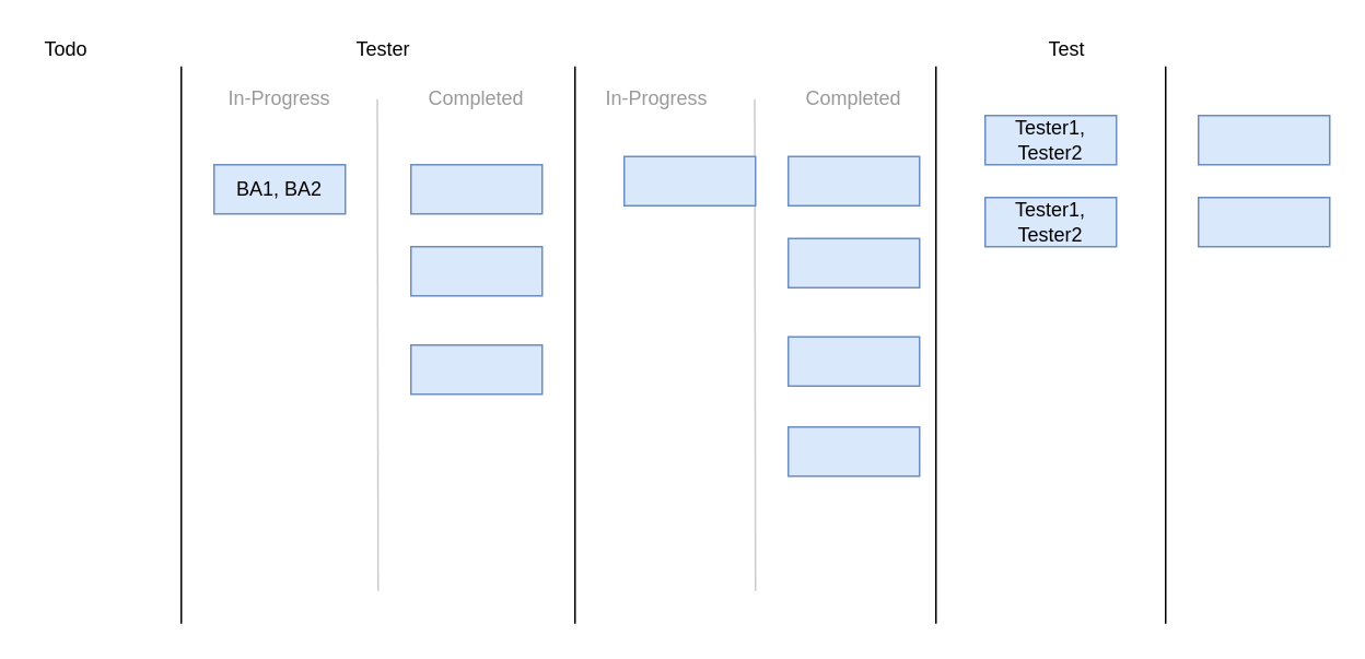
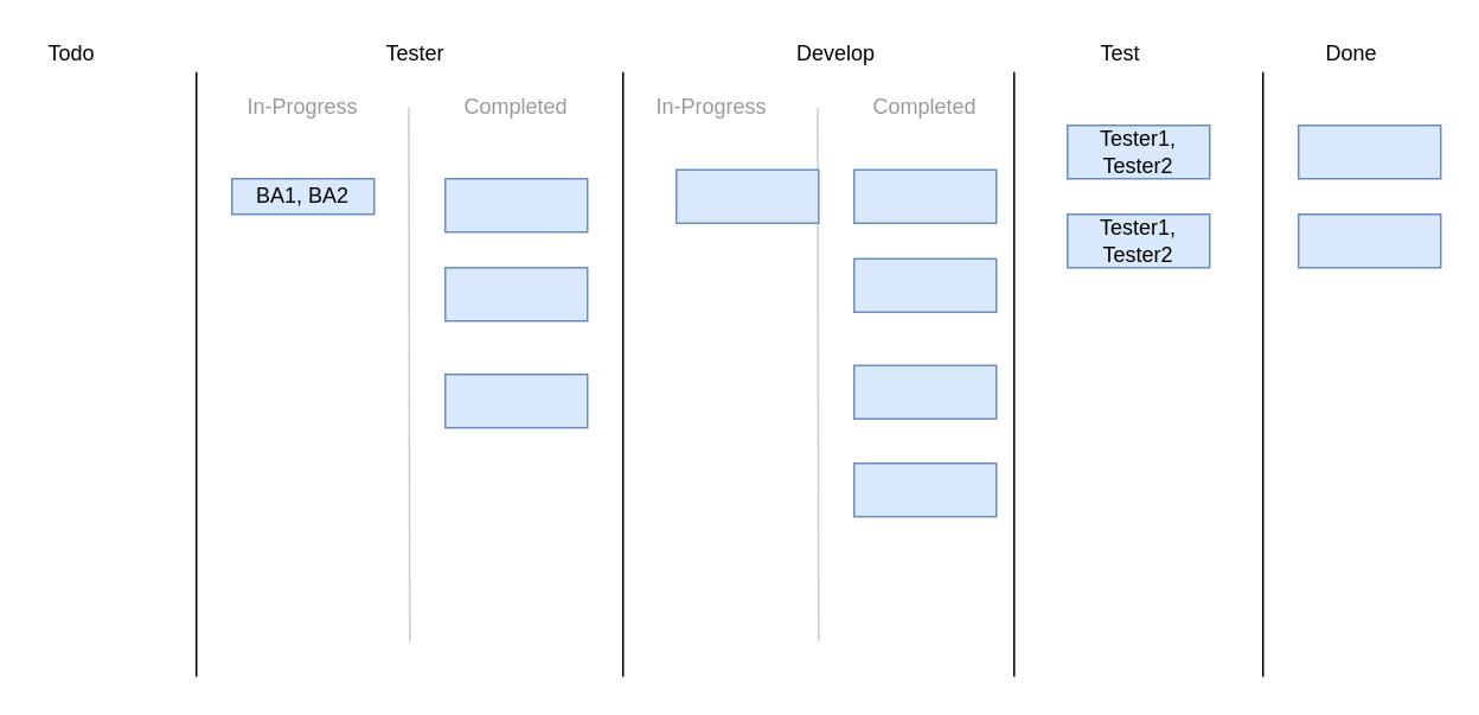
  <mxCell id="0" />
  <mxCell id="1" parent="0" />
  <mxCell id="2" value="" style="endArrow=none;html=1;" edge="1" parent="1"><mxGeometry width="50" height="50" relative="1" as="geometry"><mxPoint x="110" y="380" as="sourcePoint" /><mxPoint x="110" y="40" as="targetPoint" /></mxGeometry></mxCell>
  <mxCell id="3" value="" style="endArrow=none;html=1;" edge="1" parent="1"><mxGeometry width="50" height="50" relative="1" as="geometry"><mxPoint x="350" y="380" as="sourcePoint" /><mxPoint x="350" y="40" as="targetPoint" /></mxGeometry></mxCell>
  <mxCell id="4" value="" style="endArrow=none;html=1;" edge="1" parent="1"><mxGeometry width="50" height="50" relative="1" as="geometry"><mxPoint x="570" y="380" as="sourcePoint" /><mxPoint x="570" y="40" as="targetPoint" /></mxGeometry></mxCell>
  <mxCell id="5" value="" style="endArrow=none;html=1;" edge="1" parent="1"><mxGeometry width="50" height="50" relative="1" as="geometry"><mxPoint x="710" y="380" as="sourcePoint" /><mxPoint x="710" y="40" as="targetPoint" /></mxGeometry></mxCell>
  <mxCell id="6" value="Todo" style="text;html=1;strokeColor=none;fillColor=none;align=center;verticalAlign=middle;whiteSpace=wrap;rounded=0;" vertex="1" parent="1"><mxGeometry x="20" y="20" width="40" height="20" as="geometry" /></mxCell>
  <mxCell id="7" value="Tester&amp;nbsp;" style="text;html=1;strokeColor=none;fillColor=none;align=center;verticalAlign=middle;whiteSpace=wrap;rounded=0;" vertex="1" parent="1"><mxGeometry x="210" y="20" width="50" height="20" as="geometry" /></mxCell>
- <mxCell id="9" value="Test" style="text;html=1;strokeColor=none;fillColor=none;align=center;verticalAlign=middle;whiteSpace=wrap;rounded=0;" vertex="1" parent="1"><mxGeometry x="630" y="20" width="40" height="20" as="geometry" /></mxCell>
+ <mxCell id="8" value="Develop&lt;br&gt;" style="text;html=1;strokeColor=none;fillColor=none;align=center;verticalAlign=middle;whiteSpace=wrap;rounded=0;" vertex="1" parent="1"><mxGeometry x="450" y="20" width="40" height="20" as="geometry" /></mxCell>
+ <mxCell id="9" value="Test" style="text;html=1;strokeColor=none;fillColor=none;align=center;verticalAlign=middle;whiteSpace=wrap;rounded=0;" vertex="1" parent="1"><mxGeometry x="610" y="20" width="40" height="20" as="geometry" /></mxCell>
+ <mxCell id="10" value="Done" style="text;html=1;strokeColor=none;fillColor=none;align=center;verticalAlign=middle;whiteSpace=wrap;rounded=0;" vertex="1" parent="1"><mxGeometry x="740" y="20" width="40" height="20" as="geometry" /></mxCell>
  <mxCell id="11" value="" style="endArrow=none;html=1;fontColor=#999999;strokeColor=#CCCCCC;" edge="1" parent="1"><mxGeometry width="50" height="50" relative="1" as="geometry"><mxPoint x="230" y="360" as="sourcePoint" /><mxPoint x="229.5" y="60" as="targetPoint" /></mxGeometry></mxCell>
  <mxCell id="12" value="In-Progress" style="text;html=1;strokeColor=none;fillColor=none;align=center;verticalAlign=middle;whiteSpace=wrap;rounded=0;fontColor=#999999;" vertex="1" parent="1"><mxGeometry x="130" y="50" width="80" height="20" as="geometry" /></mxCell>
  <mxCell id="13" value="Completed" style="text;html=1;strokeColor=none;fillColor=none;align=center;verticalAlign=middle;whiteSpace=wrap;rounded=0;fontColor=#999999;" vertex="1" parent="1"><mxGeometry x="270" y="50" width="40" height="20" as="geometry" /></mxCell>
  <mxCell id="14" value="" style="endArrow=none;html=1;fontColor=#999999;strokeColor=#CCCCCC;" edge="1" parent="1"><mxGeometry width="50" height="50" relative="1" as="geometry"><mxPoint x="460" y="360" as="sourcePoint" /><mxPoint x="459.5" y="60" as="targetPoint" /></mxGeometry></mxCell>
  <mxCell id="15" value="In-Progress" style="text;html=1;strokeColor=none;fillColor=none;align=center;verticalAlign=middle;whiteSpace=wrap;rounded=0;fontColor=#999999;" vertex="1" parent="1"><mxGeometry x="360" y="50" width="80" height="20" as="geometry" /></mxCell>
  <mxCell id="16" value="Completed" style="text;html=1;strokeColor=none;fillColor=none;align=center;verticalAlign=middle;whiteSpace=wrap;rounded=0;fontColor=#999999;" vertex="1" parent="1"><mxGeometry x="500" y="50" width="40" height="20" as="geometry" /></mxCell>
- <mxCell id="17" value="BA1, BA2" style="rounded=0;whiteSpace=wrap;html=1;fillColor=#dae8fc;strokeColor=#6c8ebf;" vertex="1" parent="1"><mxGeometry x="130" y="100" width="80" height="30" as="geometry" /></mxCell>
+ <mxCell id="17" value="BA1, BA2" style="rounded=0;whiteSpace=wrap;html=1;fillColor=#dae8fc;strokeColor=#6c8ebf;" vertex="1" parent="1"><mxGeometry x="130" y="100" width="80" height="20" as="geometry" /></mxCell>
  <mxCell id="18" value="" style="rounded=0;whiteSpace=wrap;html=1;fillColor=#dae8fc;strokeColor=#6c8ebf;" vertex="1" parent="1"><mxGeometry x="250" y="210" width="80" height="30" as="geometry" /></mxCell>
  <mxCell id="19" value="Tester1, Tester2" style="rounded=0;whiteSpace=wrap;html=1;fillColor=#dae8fc;strokeColor=#6c8ebf;" vertex="1" parent="1"><mxGeometry x="600" y="70" width="80" height="30" as="geometry" /></mxCell>
  <mxCell id="20" value="&lt;span&gt;Tester1, Tester2&lt;/span&gt;" style="rounded=0;whiteSpace=wrap;html=1;fillColor=#dae8fc;strokeColor=#6c8ebf;" vertex="1" parent="1"><mxGeometry x="600" y="120" width="80" height="30" as="geometry" /></mxCell>
  <mxCell id="21" value="" style="rounded=0;whiteSpace=wrap;html=1;fillColor=#dae8fc;strokeColor=#6c8ebf;" vertex="1" parent="1"><mxGeometry x="730" y="70" width="80" height="30" as="geometry" /></mxCell>
  <mxCell id="22" value="" style="rounded=0;whiteSpace=wrap;html=1;fillColor=#dae8fc;strokeColor=#6c8ebf;" vertex="1" parent="1"><mxGeometry x="730" y="120" width="80" height="30" as="geometry" /></mxCell>
  <mxCell id="23" value="" style="rounded=0;whiteSpace=wrap;html=1;fillColor=#dae8fc;strokeColor=#6c8ebf;" vertex="1" parent="1"><mxGeometry x="250" y="100" width="80" height="30" as="geometry" /></mxCell>
  <mxCell id="24" value="" style="rounded=0;whiteSpace=wrap;html=1;fillColor=#dae8fc;strokeColor=#6c8ebf;" vertex="1" parent="1"><mxGeometry x="250" y="150" width="80" height="30" as="geometry" /></mxCell>
  <mxCell id="25" value="" style="rounded=0;whiteSpace=wrap;html=1;fillColor=#dae8fc;strokeColor=#6c8ebf;" vertex="1" parent="1"><mxGeometry x="480" y="205" width="80" height="30" as="geometry" /></mxCell>
  <mxCell id="26" value="" style="rounded=0;whiteSpace=wrap;html=1;fillColor=#dae8fc;strokeColor=#6c8ebf;" vertex="1" parent="1"><mxGeometry x="480" y="95" width="80" height="30" as="geometry" /></mxCell>
  <mxCell id="27" value="" style="rounded=0;whiteSpace=wrap;html=1;fillColor=#dae8fc;strokeColor=#6c8ebf;" vertex="1" parent="1"><mxGeometry x="480" y="145" width="80" height="30" as="geometry" /></mxCell>
  <mxCell id="28" value="" style="rounded=0;whiteSpace=wrap;html=1;fillColor=#dae8fc;strokeColor=#6c8ebf;" vertex="1" parent="1"><mxGeometry x="480" y="260" width="80" height="30" as="geometry" /></mxCell>
  <mxCell id="29" value="" style="rounded=0;whiteSpace=wrap;html=1;fillColor=#dae8fc;strokeColor=#6c8ebf;" vertex="1" parent="1"><mxGeometry x="380" y="95" width="80" height="30" as="geometry" /></mxCell>
